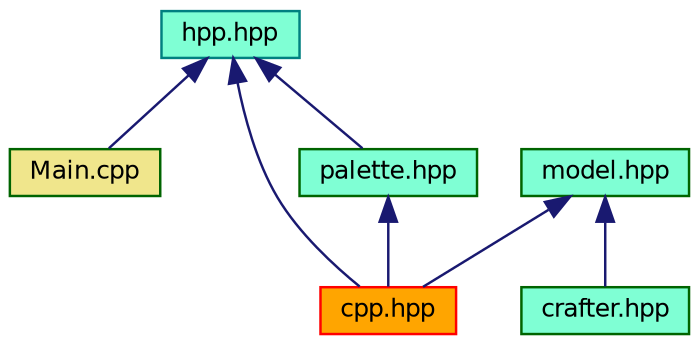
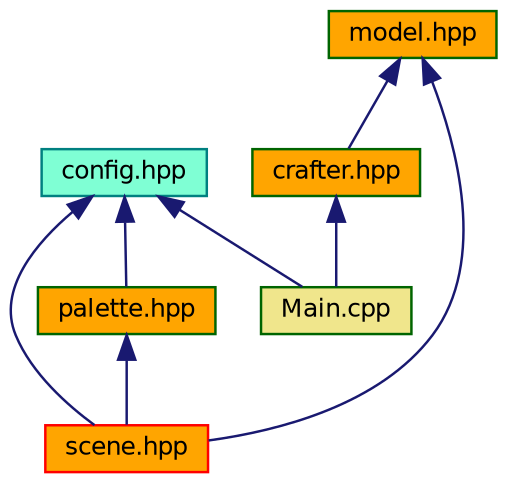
  digraph {
    node [color=darkgreen fillcolor=orange fontname=Helvetica fontsize=10 shape=record style=filled]
    edge [color=midnightblue dir=back fontname=Helvetica fontsize=10 labelfontname=Helvetica labelfontsize=10 style=solid]
-   n1 [color=teal fillcolor=aquamarine fontcolor=black height=0.2 label="hpp.hpp" width=0.4]
+   n1 [color=teal fillcolor=aquamarine fontcolor=black height=0.2 label="config.hpp" width=0.4]
    n2 [fillcolor=khaki height=0.2 label="Main.cpp" width=0.4]
-   n3 [color=red height=0.2 label="cpp.hpp" width=0.4]
-   n4 [fillcolor=aquamarine height=0.2 label="palette.hpp" width=0.4]
-   n5 [fillcolor=aquamarine height=0.2 label="crafter.hpp" width=0.4]
-   n6 [fillcolor=aquamarine height=0.2 label="model.hpp" width=0.4]
+   n3 [color=red height=0.2 label="scene.hpp" width=0.4]
+   n4 [height=0.2 label="palette.hpp" width=0.4]
+   n5 [height=0.2 label="crafter.hpp" width=0.4]
+   n6 [height=0.2 label="model.hpp" width=0.4]
    n1 -> n2
    n1 -> n3
    n1 -> n4
    n4 -> n3
+   n5 -> n2
    n6 -> n3
    n6 -> n5
  }
